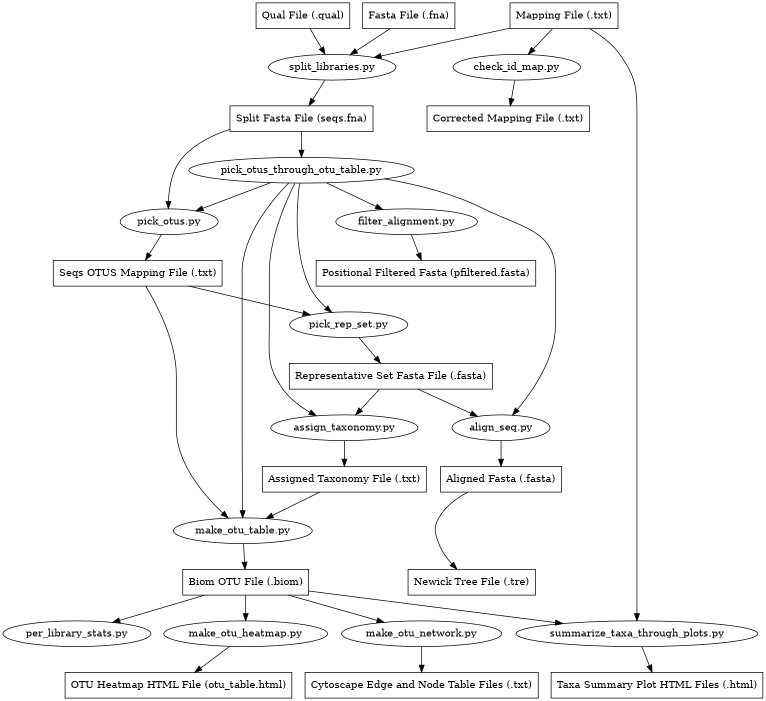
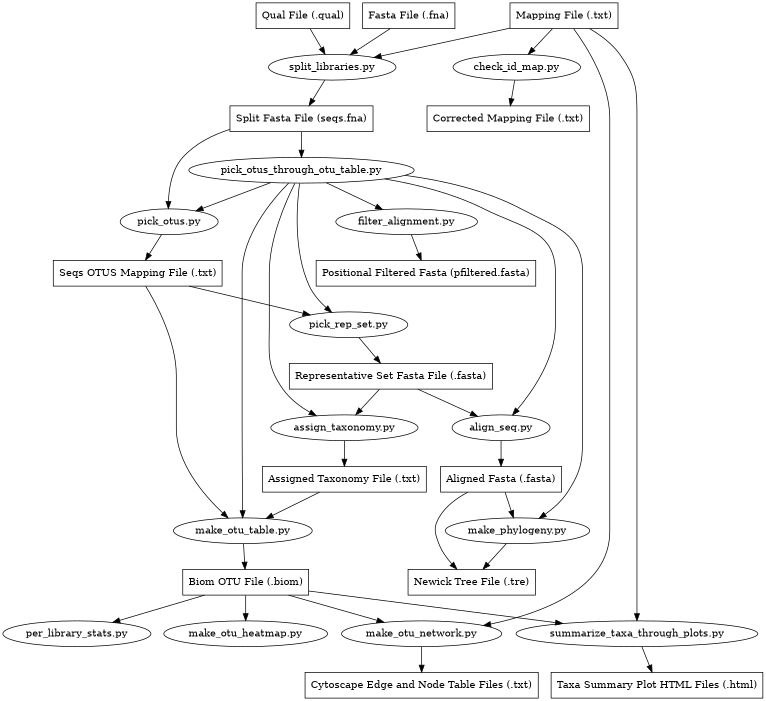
  digraph {
    node [shape=box]
    n1 [label="check_id_map.py" shape=""]
    n2 [label="Corrected Mapping File (.txt)"]
    n3 [label="split_libraries.py" shape=""]
    n4 [label="Split Fasta File (seqs.fna)"]
    n5 [label="pick_otus_through_otu_table.py" shape=""]
    n6 [label="pick_otus.py" shape=""]
    n7 [label="pick_rep_set.py" shape=""]
    n8 [label="align_seq.py" shape=""]
    n9 [label="assign_taxonomy.py" shape=""]
    n10 [label="filter_alignment.py" shape=""]
+   n11 [label="make_phylogeny.py" shape=""]
    n12 [label="make_otu_table.py" shape=""]
    n13 [label="Seqs OTUS Mapping File (.txt)"]
    n14 [label="Representative Set Fasta File (.fasta)"]
    n15 [label="Aligned Fasta (.fasta)"]
    n16 [label="Assigned Taxonomy File (.txt)"]
    n17 [label="Positional Filtered Fasta (pfiltered.fasta)"]
    n18 [label="Newick Tree File (.tre)"]
    n19 [label="Biom OTU File (.biom)"]
    n20 [label="per_library_stats.py" shape=""]
    n21 [label="make_otu_heatmap.py" shape=""]
    n22 [label="make_otu_network.py" shape=""]
    n23 [label="summarize_taxa_through_plots.py" shape=""]
-   n24 [label="OTU Heatmap HTML File (otu_table.html)"]
    n25 [label="Cytoscape Edge and Node Table Files (.txt)"]
    n26 [label="Taxa Summary Plot HTML Files (.html)"]
    n27 [label="Mapping File (.txt)"]
    n28 [label="Fasta File (.fna)"]
    n29 [label="Qual File (.qual)"]
    n1 -> n2
    n3 -> n4
    n4 -> n5
    n4 -> n6
    n5 -> n6
    n5 -> n7
    n5 -> n8
    n5 -> n9
    n5 -> n10
+   n5 -> n11
    n5 -> n12
    n6 -> n13
    n7 -> n14
    n8 -> n15
    n9 -> n16
    n10 -> n17
+   n11 -> n18
    n12 -> n19
    n13 -> n7
    n13 -> n12
    n14 -> n8
    n14 -> n9
+   n15 -> n11
    n15 -> n18
    n16 -> n12
    n19 -> n20
    n19 -> n21
    n19 -> n22
    n19 -> n23
-   n21 -> n24
    n22 -> n25
    n23 -> n26
    n27 -> n1
    n27 -> n3
+   n27 -> n22
    n27 -> n23
    n28 -> n3
    n29 -> n3
  }
